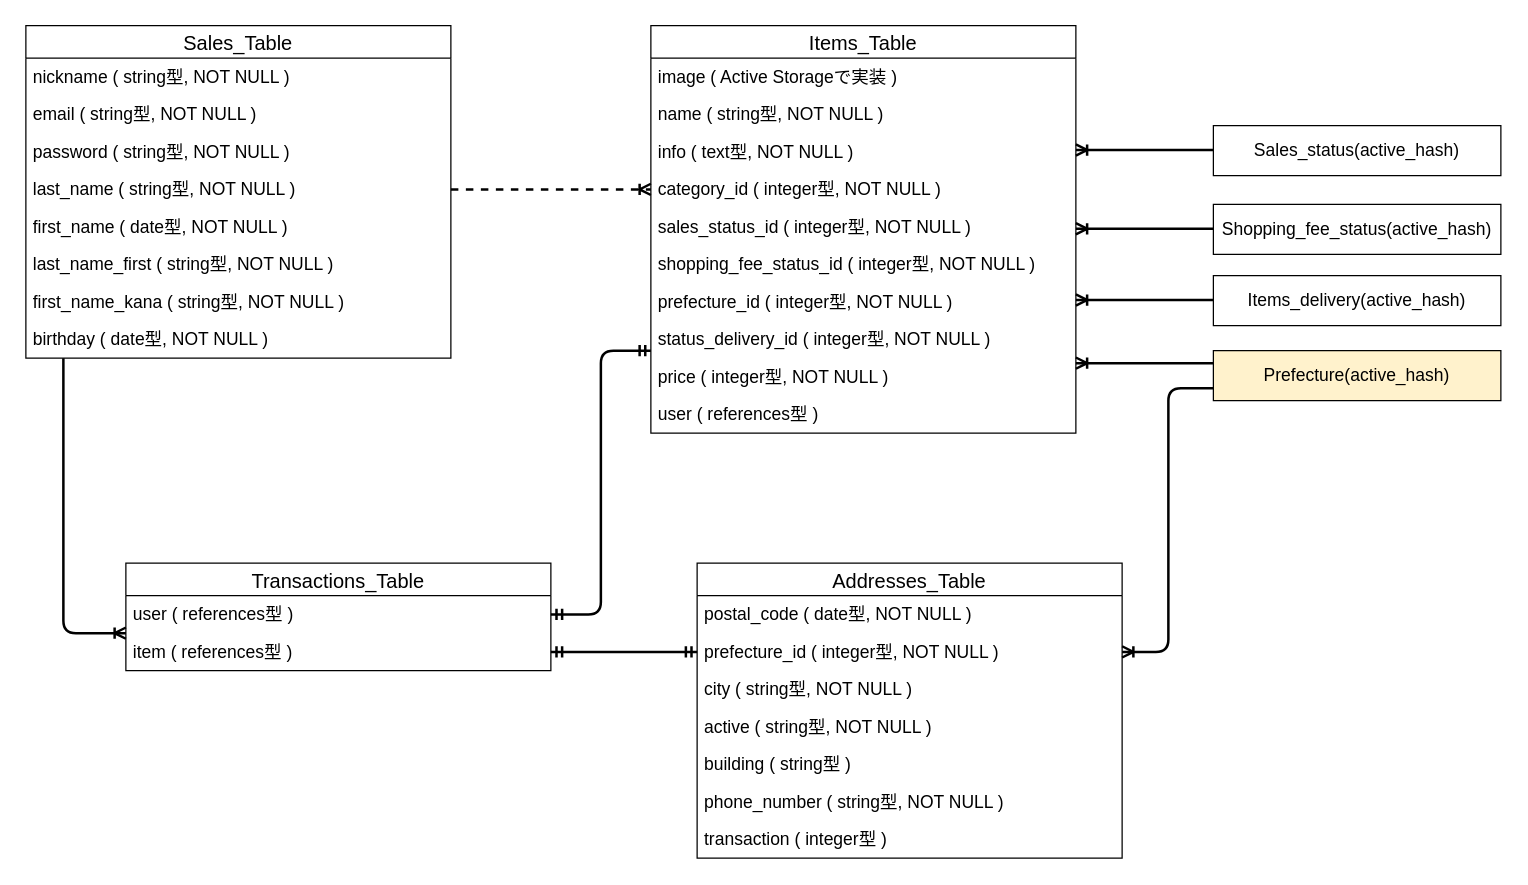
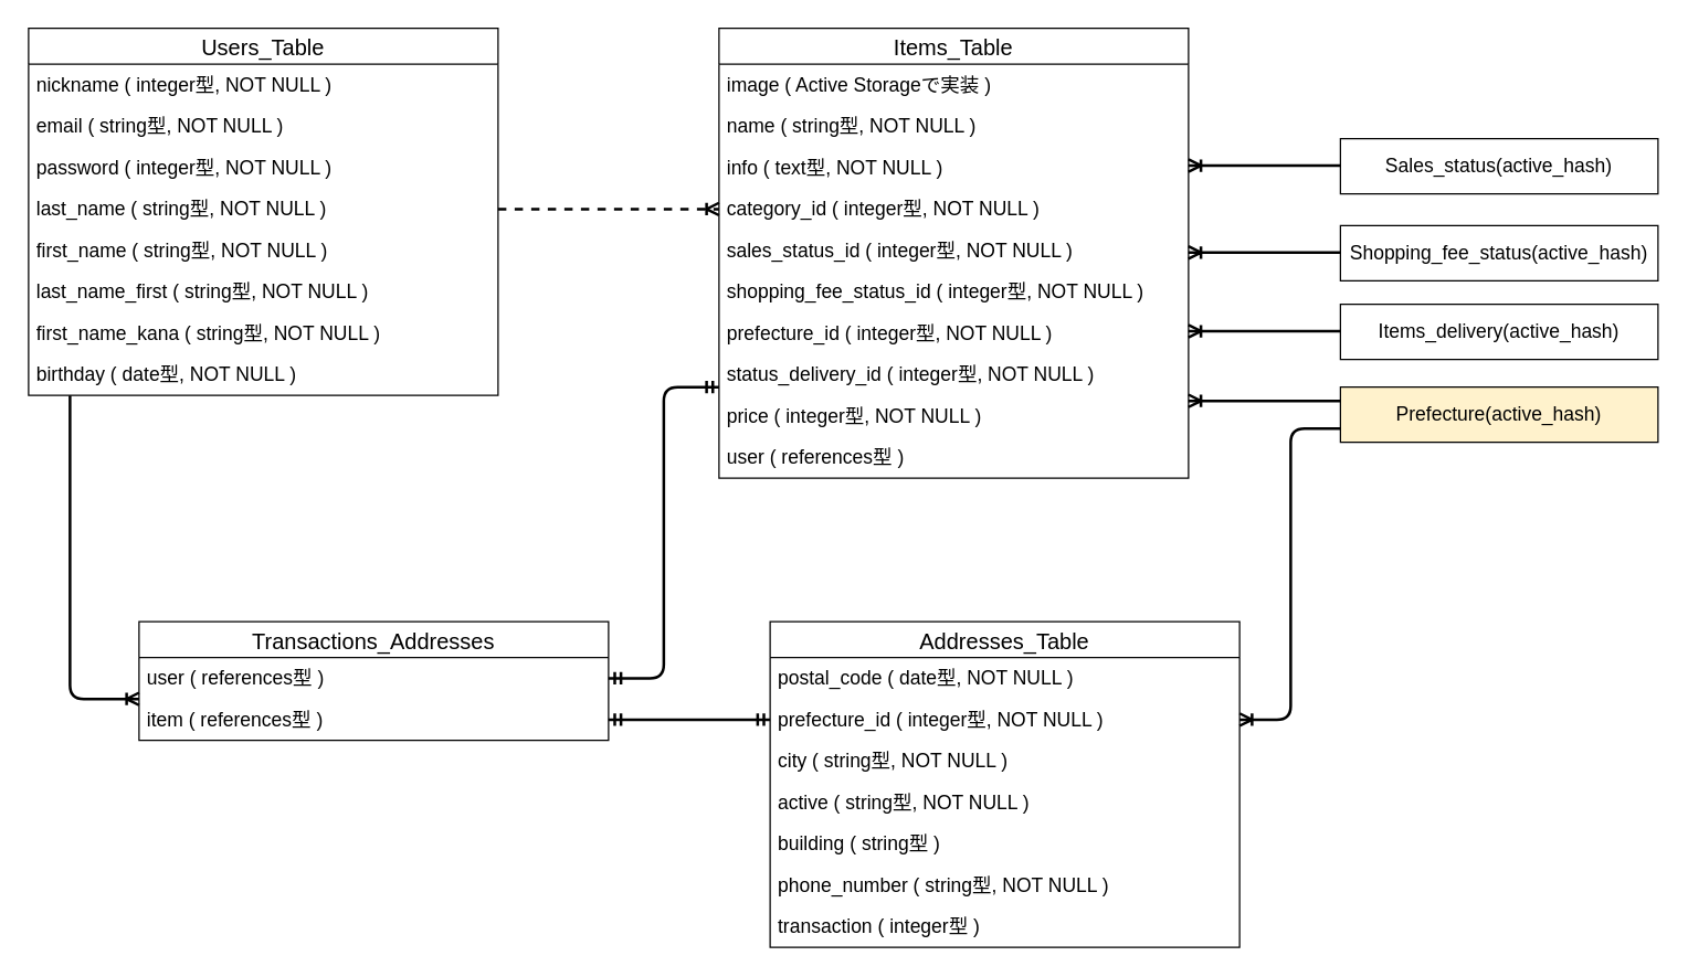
  <mxCell id="0" />
  <mxCell id="1" parent="0" />
- <mxCell id="2" value="Sales_Table" style="swimlane;fontStyle=0;childLayout=stackLayout;horizontal=1;startSize=26;horizontalStack=0;resizeParent=1;resizeParentMax=0;resizeLast=0;collapsible=1;marginBottom=0;align=center;fontSize=16;" vertex="1" parent="1"><mxGeometry x="20" y="20" width="340" height="266" as="geometry" /></mxCell>
- <mxCell id="3" value="nickname ( string型, NOT NULL )" style="text;strokeColor=none;fillColor=none;spacingLeft=4;spacingRight=4;overflow=hidden;rotatable=0;points=[[0,0.5],[1,0.5]];portConstraint=eastwest;fontSize=14;verticalAlign=top;" vertex="1" parent="2"><mxGeometry y="26" width="340" height="30" as="geometry" /></mxCell>
+ <mxCell id="2" value="Users_Table" style="swimlane;fontStyle=0;childLayout=stackLayout;horizontal=1;startSize=26;horizontalStack=0;resizeParent=1;resizeParentMax=0;resizeLast=0;collapsible=1;marginBottom=0;align=center;fontSize=16;" vertex="1" parent="1"><mxGeometry x="20" y="20" width="340" height="266" as="geometry" /></mxCell>
+ <mxCell id="3" value="nickname ( integer型, NOT NULL )" style="text;strokeColor=none;fillColor=none;spacingLeft=4;spacingRight=4;overflow=hidden;rotatable=0;points=[[0,0.5],[1,0.5]];portConstraint=eastwest;fontSize=14;verticalAlign=top;" vertex="1" parent="2"><mxGeometry y="26" width="340" height="30" as="geometry" /></mxCell>
  <mxCell id="4" value="email ( string型, NOT NULL )" style="text;strokeColor=none;fillColor=none;spacingLeft=4;spacingRight=4;overflow=hidden;rotatable=0;points=[[0,0.5],[1,0.5]];portConstraint=eastwest;fontSize=14;" vertex="1" parent="2"><mxGeometry y="56" width="340" height="30" as="geometry" /></mxCell>
- <mxCell id="5" value="password ( string型, NOT NULL )" style="text;strokeColor=none;fillColor=none;spacingLeft=4;spacingRight=4;overflow=hidden;rotatable=0;points=[[0,0.5],[1,0.5]];portConstraint=eastwest;fontSize=14;" vertex="1" parent="2"><mxGeometry y="86" width="340" height="30" as="geometry" /></mxCell>
+ <mxCell id="5" value="password ( integer型, NOT NULL )" style="text;strokeColor=none;fillColor=none;spacingLeft=4;spacingRight=4;overflow=hidden;rotatable=0;points=[[0,0.5],[1,0.5]];portConstraint=eastwest;fontSize=14;" vertex="1" parent="2"><mxGeometry y="86" width="340" height="30" as="geometry" /></mxCell>
  <mxCell id="6" value="last_name ( string型, NOT NULL )" style="text;strokeColor=none;fillColor=none;spacingLeft=4;spacingRight=4;overflow=hidden;rotatable=0;points=[[0,0.5],[1,0.5]];portConstraint=eastwest;fontSize=14;" vertex="1" parent="2"><mxGeometry y="116" width="340" height="30" as="geometry" /></mxCell>
- <mxCell id="7" value="first_name ( date型, NOT NULL )" style="text;strokeColor=none;fillColor=none;spacingLeft=4;spacingRight=4;overflow=hidden;rotatable=0;points=[[0,0.5],[1,0.5]];portConstraint=eastwest;fontSize=14;" vertex="1" parent="2"><mxGeometry y="146" width="340" height="30" as="geometry" /></mxCell>
+ <mxCell id="7" value="first_name ( string型, NOT NULL )" style="text;strokeColor=none;fillColor=none;spacingLeft=4;spacingRight=4;overflow=hidden;rotatable=0;points=[[0,0.5],[1,0.5]];portConstraint=eastwest;fontSize=14;" vertex="1" parent="2"><mxGeometry y="146" width="340" height="30" as="geometry" /></mxCell>
  <mxCell id="8" value="last_name_first ( string型, NOT NULL )" style="text;strokeColor=none;fillColor=none;spacingLeft=4;spacingRight=4;overflow=hidden;rotatable=0;points=[[0,0.5],[1,0.5]];portConstraint=eastwest;fontSize=14;" vertex="1" parent="2"><mxGeometry y="176" width="340" height="30" as="geometry" /></mxCell>
  <mxCell id="9" value="first_name_kana ( string型, NOT NULL )" style="text;strokeColor=none;fillColor=none;spacingLeft=4;spacingRight=4;overflow=hidden;rotatable=0;points=[[0,0.5],[1,0.5]];portConstraint=eastwest;fontSize=14;" vertex="1" parent="2"><mxGeometry y="206" width="340" height="30" as="geometry" /></mxCell>
  <mxCell id="10" value="birthday ( date型, NOT NULL )" style="text;strokeColor=none;fillColor=none;spacingLeft=4;spacingRight=4;overflow=hidden;rotatable=0;points=[[0,0.5],[1,0.5]];portConstraint=eastwest;fontSize=14;" vertex="1" parent="2"><mxGeometry y="236" width="340" height="30" as="geometry" /></mxCell>
  <mxCell id="11" value="Sales_status(active_hash)" style="whiteSpace=wrap;html=1;align=center;fontSize=14;" vertex="1" parent="1"><mxGeometry x="970" y="100" width="230" height="40" as="geometry" /></mxCell>
  <mxCell id="12" value="Shopping_fee_status(active_hash)" style="whiteSpace=wrap;html=1;align=center;fontSize=14;" vertex="1" parent="1"><mxGeometry x="970" y="163" width="230" height="40" as="geometry" /></mxCell>
  <mxCell id="13" value="Items_delivery(active_hash)" style="whiteSpace=wrap;html=1;align=center;fontSize=14;" vertex="1" parent="1"><mxGeometry x="970" y="220" width="230" height="40" as="geometry" /></mxCell>
  <mxCell id="14" value="Prefecture(active_hash)" style="whiteSpace=wrap;html=1;align=center;fontSize=14;fillColor=#fff2cc;" vertex="1" parent="1"><mxGeometry x="970" y="280" width="230" height="40" as="geometry" /></mxCell>
  <mxCell id="15" value="Items_Table" style="swimlane;fontStyle=0;childLayout=stackLayout;horizontal=1;startSize=26;horizontalStack=0;resizeParent=1;resizeParentMax=0;resizeLast=0;collapsible=1;marginBottom=0;align=center;fontSize=16;" vertex="1" parent="1"><mxGeometry x="520" y="20" width="340" height="326" as="geometry" /></mxCell>
  <mxCell id="16" value="image ( Active Storageで実装 )" style="text;strokeColor=none;fillColor=none;spacingLeft=4;spacingRight=4;overflow=hidden;rotatable=0;points=[[0,0.5],[1,0.5]];portConstraint=eastwest;fontSize=14;verticalAlign=top;" vertex="1" parent="15"><mxGeometry y="26" width="340" height="30" as="geometry" /></mxCell>
  <mxCell id="17" value="name ( string型, NOT NULL )" style="text;strokeColor=none;fillColor=none;spacingLeft=4;spacingRight=4;overflow=hidden;rotatable=0;points=[[0,0.5],[1,0.5]];portConstraint=eastwest;fontSize=14;" vertex="1" parent="15"><mxGeometry y="56" width="340" height="30" as="geometry" /></mxCell>
  <mxCell id="18" value="info ( text型, NOT NULL )" style="text;strokeColor=none;fillColor=none;spacingLeft=4;spacingRight=4;overflow=hidden;rotatable=0;points=[[0,0.5],[1,0.5]];portConstraint=eastwest;fontSize=14;" vertex="1" parent="15"><mxGeometry y="86" width="340" height="30" as="geometry" /></mxCell>
  <mxCell id="19" value="category_id ( integer型, NOT NULL )" style="text;strokeColor=none;fillColor=none;spacingLeft=4;spacingRight=4;overflow=hidden;rotatable=0;points=[[0,0.5],[1,0.5]];portConstraint=eastwest;fontSize=14;" vertex="1" parent="15"><mxGeometry y="116" width="340" height="30" as="geometry" /></mxCell>
  <mxCell id="20" value="sales_status_id ( integer型, NOT NULL )" style="text;strokeColor=none;fillColor=none;spacingLeft=4;spacingRight=4;overflow=hidden;rotatable=0;points=[[0,0.5],[1,0.5]];portConstraint=eastwest;fontSize=14;" vertex="1" parent="15"><mxGeometry y="146" width="340" height="30" as="geometry" /></mxCell>
  <mxCell id="21" value="shopping_fee_status_id ( integer型, NOT NULL )" style="text;strokeColor=none;fillColor=none;spacingLeft=4;spacingRight=4;overflow=hidden;rotatable=0;points=[[0,0.5],[1,0.5]];portConstraint=eastwest;fontSize=14;" vertex="1" parent="15"><mxGeometry y="176" width="340" height="30" as="geometry" /></mxCell>
  <mxCell id="22" value="prefecture_id ( integer型, NOT NULL )" style="text;strokeColor=none;fillColor=none;spacingLeft=4;spacingRight=4;overflow=hidden;rotatable=0;points=[[0,0.5],[1,0.5]];portConstraint=eastwest;fontSize=14;" vertex="1" parent="15"><mxGeometry y="206" width="340" height="30" as="geometry" /></mxCell>
  <mxCell id="23" value="status_delivery_id ( integer型, NOT NULL )" style="text;strokeColor=none;fillColor=none;spacingLeft=4;spacingRight=4;overflow=hidden;rotatable=0;points=[[0,0.5],[1,0.5]];portConstraint=eastwest;fontSize=14;" vertex="1" parent="15"><mxGeometry y="236" width="340" height="30" as="geometry" /></mxCell>
  <mxCell id="24" value="price ( integer型, NOT NULL )" style="text;strokeColor=none;fillColor=none;spacingLeft=4;spacingRight=4;overflow=hidden;rotatable=0;points=[[0,0.5],[1,0.5]];portConstraint=eastwest;fontSize=14;" vertex="1" parent="15"><mxGeometry y="266" width="340" height="30" as="geometry" /></mxCell>
  <mxCell id="25" value="user ( references型 )" style="text;strokeColor=none;fillColor=none;spacingLeft=4;spacingRight=4;overflow=hidden;rotatable=0;points=[[0,0.5],[1,0.5]];portConstraint=eastwest;fontSize=14;" vertex="1" parent="15"><mxGeometry y="296" width="340" height="30" as="geometry" /></mxCell>
  <mxCell id="26" value="" style="fontSize=12;html=1;endArrow=ERoneToMany;exitX=1;exitY=0.5;exitDx=0;exitDy=0;entryX=0;entryY=0.5;entryDx=0;entryDy=0;strokeWidth=2;dashed=1;" edge="1" parent="1" source="6" target="19"><mxGeometry width="100" height="100" relative="1" as="geometry"><mxPoint x="410" y="260" as="sourcePoint" /><mxPoint x="510" y="160" as="targetPoint" /></mxGeometry></mxCell>
- <mxCell id="27" value="Transactions_Table" style="swimlane;fontStyle=0;childLayout=stackLayout;horizontal=1;startSize=26;horizontalStack=0;resizeParent=1;resizeParentMax=0;resizeLast=0;collapsible=1;marginBottom=0;align=center;fontSize=16;" vertex="1" parent="1"><mxGeometry x="100" y="450" width="340" height="86" as="geometry" /></mxCell>
+ <mxCell id="27" value="Transactions_Addresses" style="swimlane;fontStyle=0;childLayout=stackLayout;horizontal=1;startSize=26;horizontalStack=0;resizeParent=1;resizeParentMax=0;resizeLast=0;collapsible=1;marginBottom=0;align=center;fontSize=16;" vertex="1" parent="1"><mxGeometry x="100" y="450" width="340" height="86" as="geometry" /></mxCell>
  <mxCell id="28" value="user ( references型 )" style="text;strokeColor=none;fillColor=none;spacingLeft=4;spacingRight=4;overflow=hidden;rotatable=0;points=[[0,0.5],[1,0.5]];portConstraint=eastwest;fontSize=14;" vertex="1" parent="27"><mxGeometry y="26" width="340" height="30" as="geometry" /></mxCell>
  <mxCell id="29" value="item ( references型 )" style="text;strokeColor=none;fillColor=none;spacingLeft=4;spacingRight=4;overflow=hidden;rotatable=0;points=[[0,0.5],[1,0.5]];portConstraint=eastwest;fontSize=14;" vertex="1" parent="27"><mxGeometry y="56" width="340" height="30" as="geometry" /></mxCell>
  <mxCell id="30" value="" style="edgeStyle=orthogonalEdgeStyle;fontSize=12;html=1;endArrow=ERoneToMany;strokeWidth=2;" edge="1" parent="1"><mxGeometry width="100" height="100" relative="1" as="geometry"><mxPoint x="50" y="286" as="sourcePoint" /><mxPoint x="100" y="506" as="targetPoint" /><Array as="points"><mxPoint x="50" y="376" /><mxPoint x="50" y="506" /></Array></mxGeometry></mxCell>
  <mxCell id="31" value="" style="fontSize=12;html=1;endArrow=ERmandOne;startArrow=ERmandOne;strokeWidth=2;exitX=1;exitY=0.5;exitDx=0;exitDy=0;entryX=0;entryY=0.5;entryDx=0;entryDy=0;" edge="1" parent="1" source="29" target="40"><mxGeometry width="100" height="100" relative="1" as="geometry"><mxPoint x="450" y="510" as="sourcePoint" /><mxPoint x="580" y="510" as="targetPoint" /></mxGeometry></mxCell>
  <mxCell id="32" value="" style="edgeStyle=orthogonalEdgeStyle;fontSize=12;html=1;endArrow=ERmandOne;startArrow=ERmandOne;strokeWidth=2;exitX=1;exitY=0.5;exitDx=0;exitDy=0;" edge="1" parent="1" source="28"><mxGeometry width="100" height="100" relative="1" as="geometry"><mxPoint x="420" y="380" as="sourcePoint" /><mxPoint x="520" y="280" as="targetPoint" /><Array as="points"><mxPoint x="480" y="491" /><mxPoint x="480" y="280" /></Array></mxGeometry></mxCell>
  <mxCell id="33" value="" style="fontSize=12;html=1;endArrow=ERoneToMany;strokeWidth=2;entryX=1;entryY=0.5;entryDx=0;entryDy=0;exitX=0;exitY=0.5;exitDx=0;exitDy=0;" edge="1" parent="1"><mxGeometry width="100" height="100" relative="1" as="geometry"><mxPoint x="970" y="119.5" as="sourcePoint" /><mxPoint x="860" y="119.5" as="targetPoint" /></mxGeometry></mxCell>
  <mxCell id="34" value="" style="fontSize=12;html=1;endArrow=ERoneToMany;strokeWidth=2;entryX=1;entryY=0.5;entryDx=0;entryDy=0;exitX=0;exitY=0.5;exitDx=0;exitDy=0;" edge="1" parent="1"><mxGeometry width="100" height="100" relative="1" as="geometry"><mxPoint x="970" y="182.5" as="sourcePoint" /><mxPoint x="860" y="182.5" as="targetPoint" /></mxGeometry></mxCell>
  <mxCell id="35" value="" style="fontSize=12;html=1;endArrow=ERoneToMany;strokeWidth=2;entryX=1;entryY=0.5;entryDx=0;entryDy=0;exitX=0;exitY=0.5;exitDx=0;exitDy=0;" edge="1" parent="1"><mxGeometry width="100" height="100" relative="1" as="geometry"><mxPoint x="970" y="239.5" as="sourcePoint" /><mxPoint x="860" y="239.5" as="targetPoint" /></mxGeometry></mxCell>
  <mxCell id="36" value="" style="fontSize=12;html=1;endArrow=ERoneToMany;strokeWidth=2;entryX=1;entryY=0.5;entryDx=0;entryDy=0;exitX=0;exitY=0.5;exitDx=0;exitDy=0;" edge="1" parent="1"><mxGeometry width="100" height="100" relative="1" as="geometry"><mxPoint x="970" y="290" as="sourcePoint" /><mxPoint x="860" y="290" as="targetPoint" /></mxGeometry></mxCell>
  <mxCell id="37" value="" style="fontSize=12;html=1;endArrow=ERoneToMany;strokeWidth=2;edgeStyle=elbowEdgeStyle;exitX=0;exitY=0.75;exitDx=0;exitDy=0;entryX=1;entryY=0.5;entryDx=0;entryDy=0;" edge="1" parent="1" source="14" target="40"><mxGeometry width="100" height="100" relative="1" as="geometry"><mxPoint x="950" y="320" as="sourcePoint" /><mxPoint x="830" y="386" as="targetPoint" /></mxGeometry></mxCell>
  <mxCell id="38" value="Addresses_Table" style="swimlane;fontStyle=0;childLayout=stackLayout;horizontal=1;startSize=26;horizontalStack=0;resizeParent=1;resizeParentMax=0;resizeLast=0;collapsible=1;marginBottom=0;align=center;fontSize=16;" vertex="1" parent="1"><mxGeometry x="557" y="450" width="340" height="236" as="geometry" /></mxCell>
  <mxCell id="39" value="postal_code ( date型, NOT NULL )" style="text;strokeColor=none;fillColor=none;spacingLeft=4;spacingRight=4;overflow=hidden;rotatable=0;points=[[0,0.5],[1,0.5]];portConstraint=eastwest;fontSize=14;" vertex="1" parent="38"><mxGeometry y="26" width="340" height="30" as="geometry" /></mxCell>
  <mxCell id="40" value="prefecture_id ( integer型, NOT NULL )" style="text;strokeColor=none;fillColor=none;spacingLeft=4;spacingRight=4;overflow=hidden;rotatable=0;points=[[0,0.5],[1,0.5]];portConstraint=eastwest;fontSize=14;" vertex="1" parent="38"><mxGeometry y="56" width="340" height="30" as="geometry" /></mxCell>
  <mxCell id="41" value="city ( string型, NOT NULL )" style="text;strokeColor=none;fillColor=none;spacingLeft=4;spacingRight=4;overflow=hidden;rotatable=0;points=[[0,0.5],[1,0.5]];portConstraint=eastwest;fontSize=14;" vertex="1" parent="38"><mxGeometry y="86" width="340" height="30" as="geometry" /></mxCell>
  <mxCell id="42" value="active ( string型, NOT NULL )" style="text;strokeColor=none;fillColor=none;spacingLeft=4;spacingRight=4;overflow=hidden;rotatable=0;points=[[0,0.5],[1,0.5]];portConstraint=eastwest;fontSize=14;" vertex="1" parent="38"><mxGeometry y="116" width="340" height="30" as="geometry" /></mxCell>
  <mxCell id="43" value="building ( string型 )" style="text;strokeColor=none;fillColor=none;spacingLeft=4;spacingRight=4;overflow=hidden;rotatable=0;points=[[0,0.5],[1,0.5]];portConstraint=eastwest;fontSize=14;" vertex="1" parent="38"><mxGeometry y="146" width="340" height="30" as="geometry" /></mxCell>
  <mxCell id="44" value="phone_number ( string型, NOT NULL )" style="text;strokeColor=none;fillColor=none;spacingLeft=4;spacingRight=4;overflow=hidden;rotatable=0;points=[[0,0.5],[1,0.5]];portConstraint=eastwest;fontSize=14;" vertex="1" parent="38"><mxGeometry y="176" width="340" height="30" as="geometry" /></mxCell>
  <mxCell id="45" value="transaction ( integer型 )" style="text;strokeColor=none;fillColor=none;spacingLeft=4;spacingRight=4;overflow=hidden;rotatable=0;points=[[0,0.5],[1,0.5]];portConstraint=eastwest;fontSize=14;" vertex="1" parent="38"><mxGeometry y="206" width="340" height="30" as="geometry" /></mxCell>
